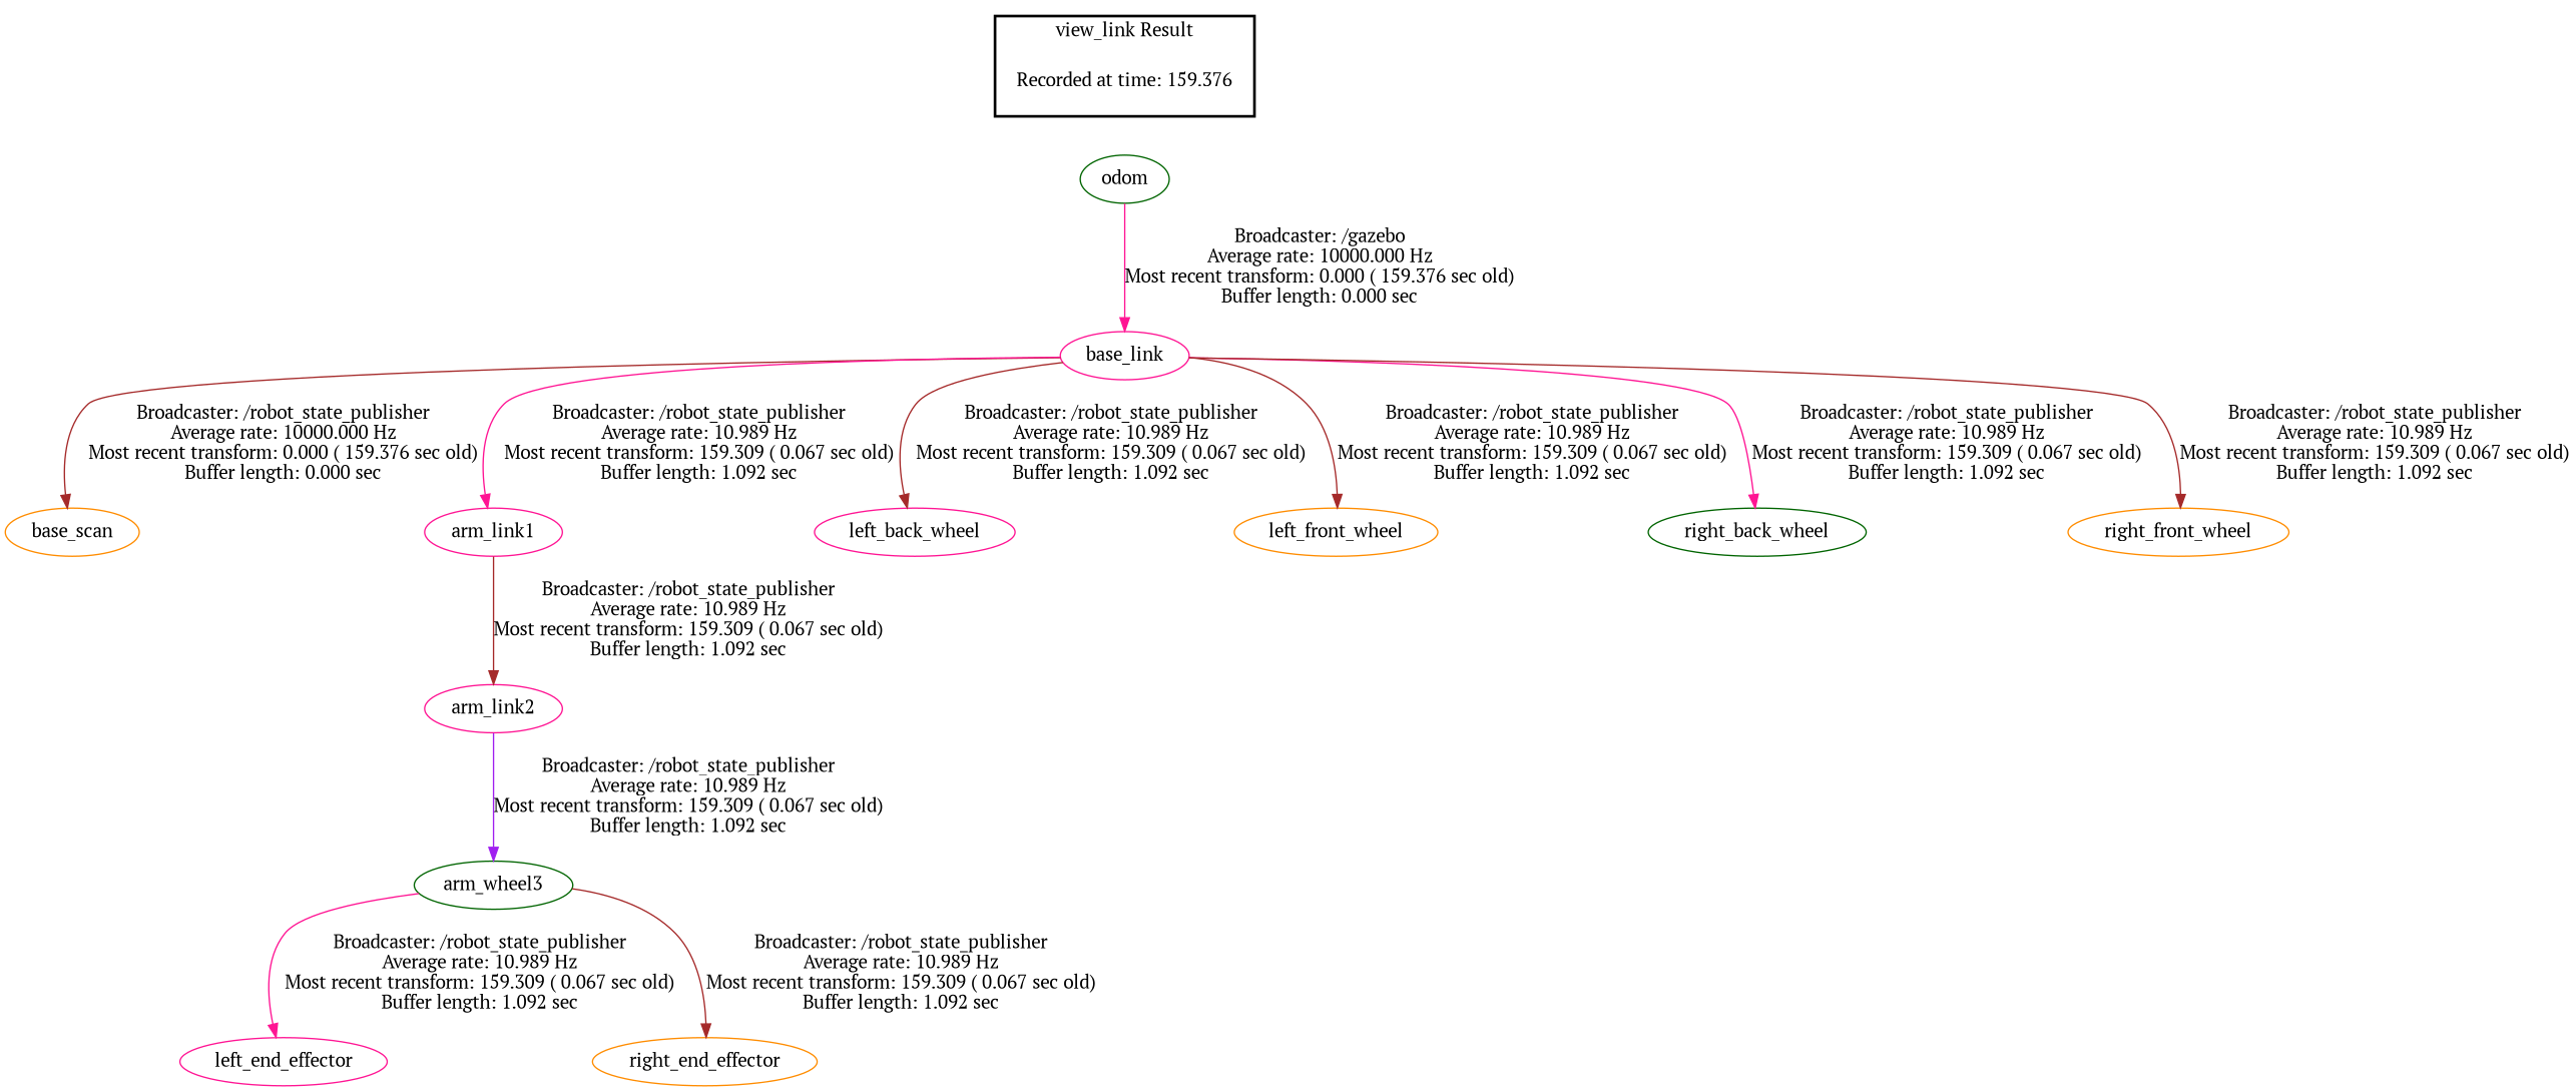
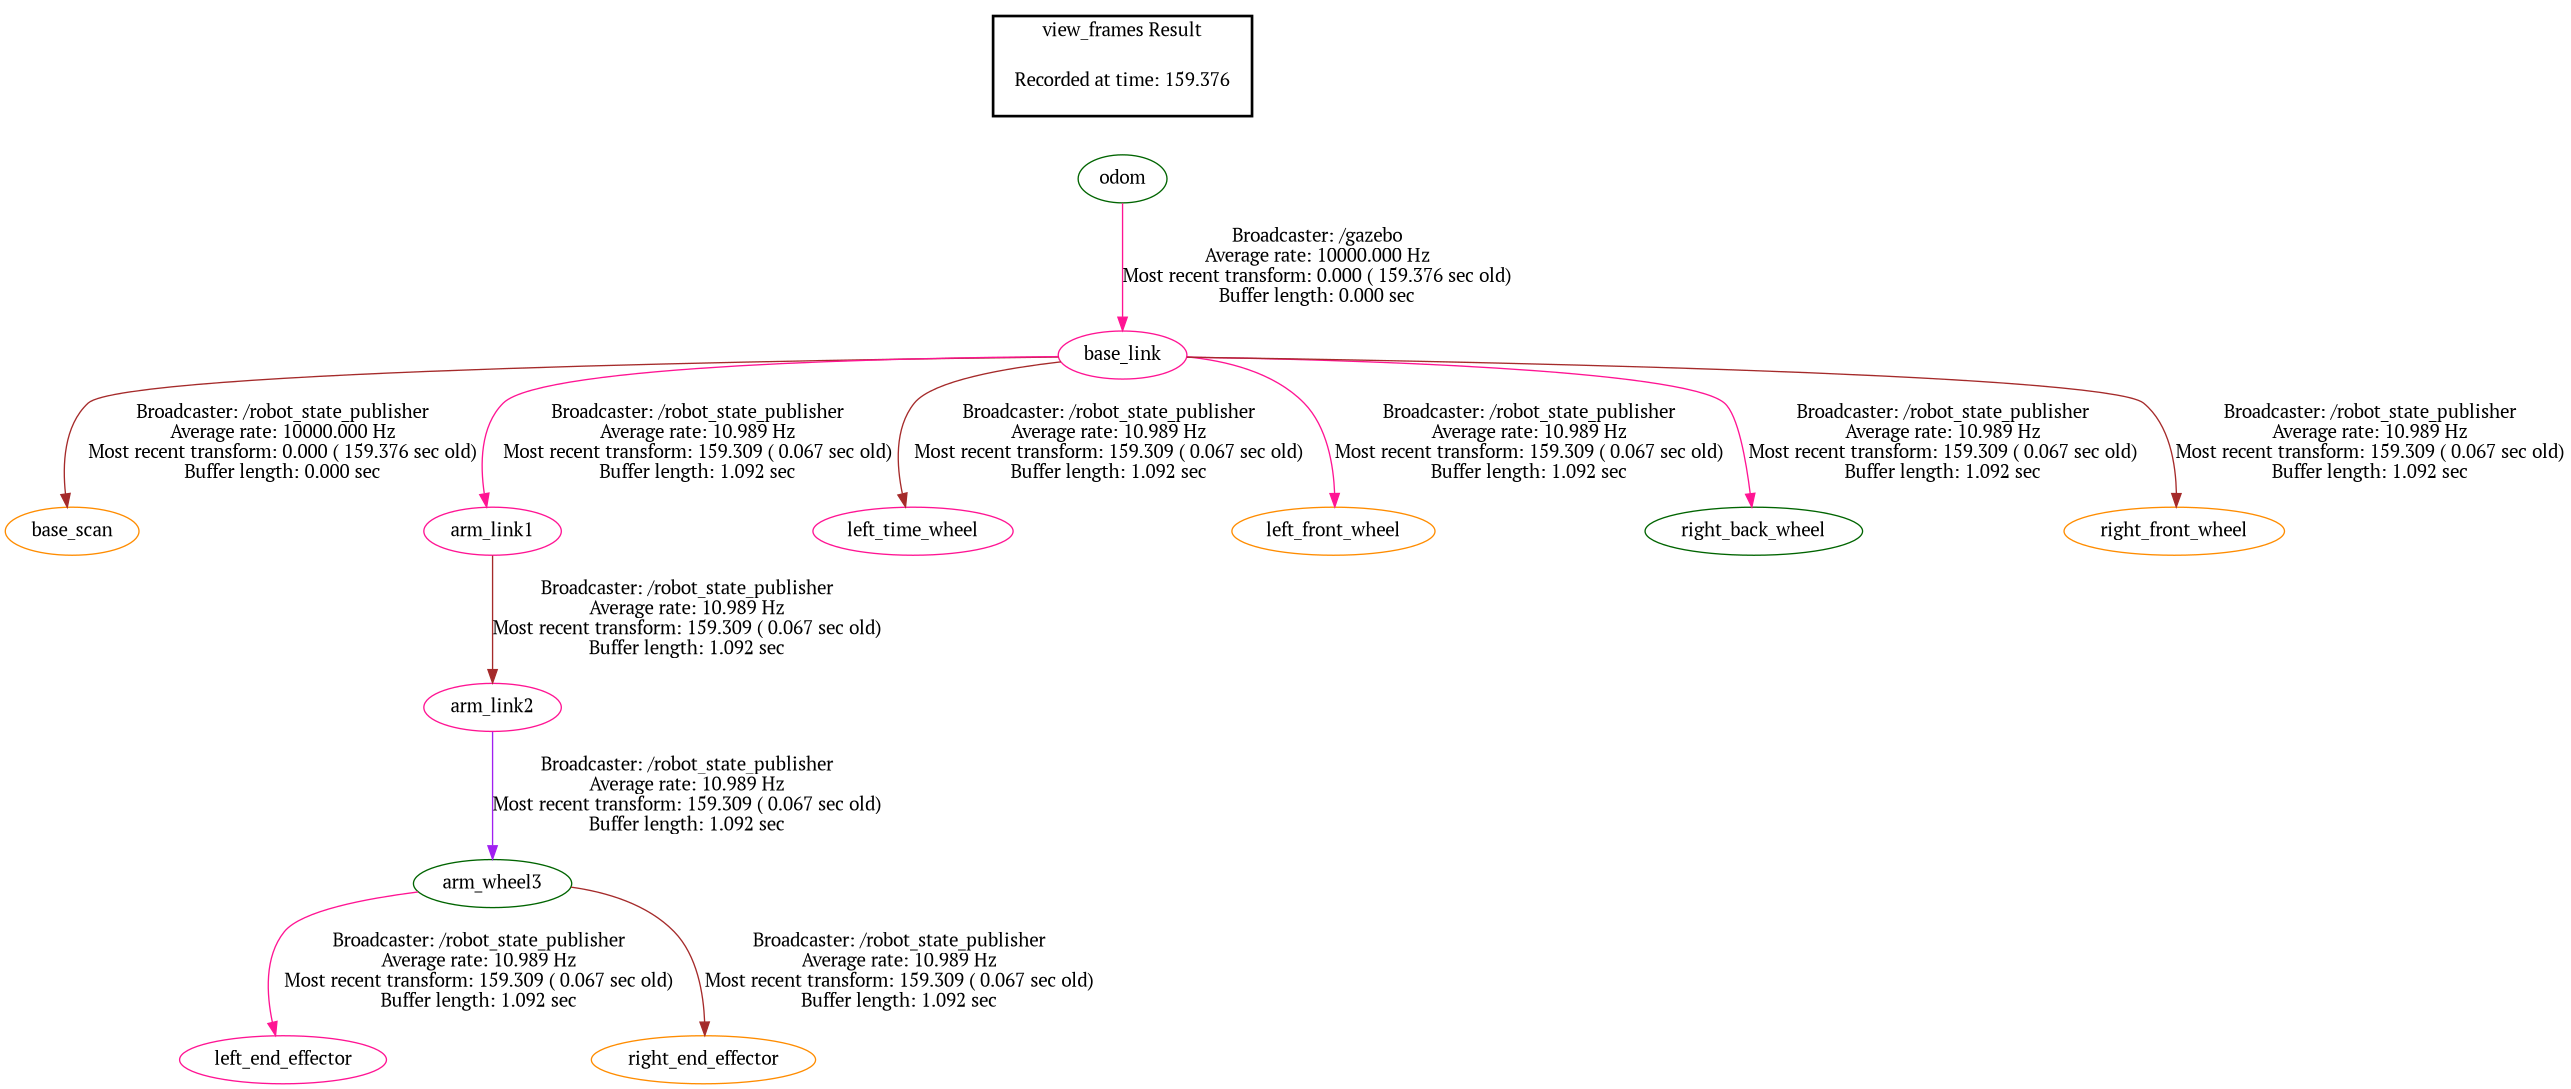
  digraph {
    fontname="PT Serif"
    node [color=deeppink fontname="PT Serif"]
    edge [fontname="PT Serif" color=deeppink]
    "Recorded at time: 159.376" [shape=plaintext]
    odom [color=darkgreen]
    base_scan [color=darkorange]
    base_link
    arm_link1
-   left_back_wheel
+   left_back_wheel [label=left_time_wheel]
    left_front_wheel [color=darkorange]
    right_back_wheel [color=darkgreen]
    right_front_wheel [color=darkorange]
    arm_link2
    n11 [color=darkgreen label=arm_wheel3]
    left_end_effector
    right_end_effector [color=darkorange]
    subgraph cluster_1 {
      color=black
-     label="view_link Result"
+     label="view_frames Result"
      style=bold
      "Recorded at time: 159.376"
    }
    "Recorded at time: 159.376" -> odom [style=invis color=""]
    odom -> base_link [label="Broadcaster: /gazebo\nAverage rate: 10000.000 Hz\nMost recent transform: 0.000 ( 159.376 sec old)\nBuffer length: 0.000 sec\n"]
    base_link -> base_scan [color=brown label="Broadcaster: /robot_state_publisher\nAverage rate: 10000.000 Hz\nMost recent transform: 0.000 ( 159.376 sec old)\nBuffer length: 0.000 sec\n"]
    base_link -> arm_link1 [label="Broadcaster: /robot_state_publisher\nAverage rate: 10.989 Hz\nMost recent transform: 159.309 ( 0.067 sec old)\nBuffer length: 1.092 sec\n"]
    base_link -> left_back_wheel [color=brown label="Broadcaster: /robot_state_publisher\nAverage rate: 10.989 Hz\nMost recent transform: 159.309 ( 0.067 sec old)\nBuffer length: 1.092 sec\n"]
-   base_link -> left_front_wheel [color=brown label="Broadcaster: /robot_state_publisher\nAverage rate: 10.989 Hz\nMost recent transform: 159.309 ( 0.067 sec old)\nBuffer length: 1.092 sec\n"]
+   base_link -> left_front_wheel [label="Broadcaster: /robot_state_publisher\nAverage rate: 10.989 Hz\nMost recent transform: 159.309 ( 0.067 sec old)\nBuffer length: 1.092 sec\n"]
    base_link -> right_back_wheel [label="Broadcaster: /robot_state_publisher\nAverage rate: 10.989 Hz\nMost recent transform: 159.309 ( 0.067 sec old)\nBuffer length: 1.092 sec\n"]
    base_link -> right_front_wheel [color=brown label="Broadcaster: /robot_state_publisher\nAverage rate: 10.989 Hz\nMost recent transform: 159.309 ( 0.067 sec old)\nBuffer length: 1.092 sec\n"]
    arm_link1 -> arm_link2 [color=brown label="Broadcaster: /robot_state_publisher\nAverage rate: 10.989 Hz\nMost recent transform: 159.309 ( 0.067 sec old)\nBuffer length: 1.092 sec\n"]
    arm_link2 -> n11 [color=purple label="Broadcaster: /robot_state_publisher\nAverage rate: 10.989 Hz\nMost recent transform: 159.309 ( 0.067 sec old)\nBuffer length: 1.092 sec\n"]
    n11 -> left_end_effector [label="Broadcaster: /robot_state_publisher\nAverage rate: 10.989 Hz\nMost recent transform: 159.309 ( 0.067 sec old)\nBuffer length: 1.092 sec\n"]
    n11 -> right_end_effector [color=brown label="Broadcaster: /robot_state_publisher\nAverage rate: 10.989 Hz\nMost recent transform: 159.309 ( 0.067 sec old)\nBuffer length: 1.092 sec\n"]
  }
